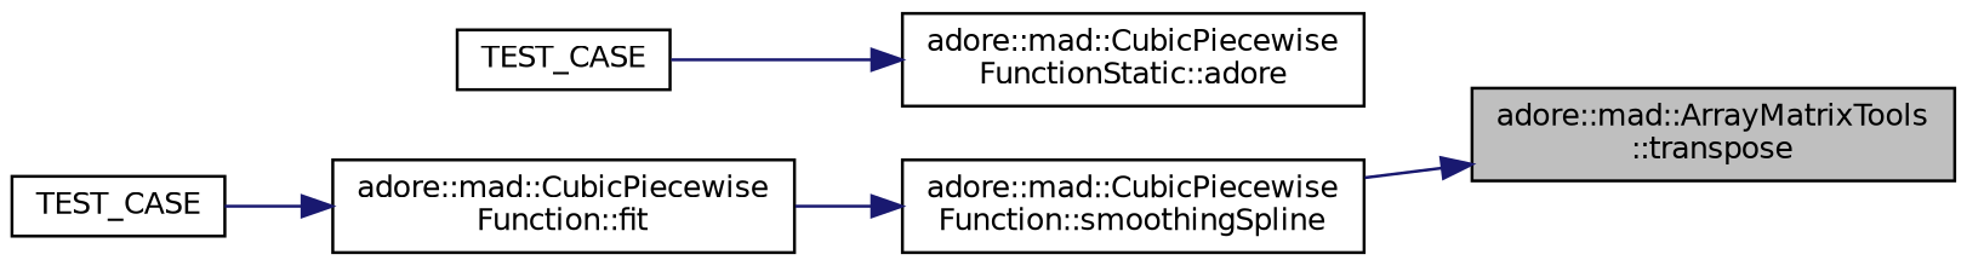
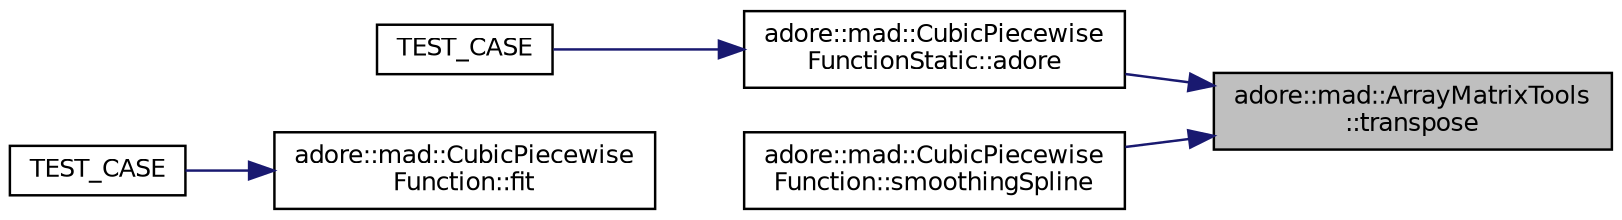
  digraph {
    rankdir=RL
    node [color=black fillcolor=white fontname=Helvetica fontsize=10 shape=record style=filled]
    edge [color=midnightblue dir=back fontname=Helvetica fontsize=10 labelfontname=Helvetica labelfontsize=10 style=solid]
    n1 [fillcolor=grey75 fontcolor=black height=0.2 label="adore::mad::ArrayMatrixTools\l::transpose" width=0.4]
    n2 [height=0.2 label="adore::mad::CubicPiecewise\lFunctionStatic::adore" width=0.4]
    n3 [height=0.2 label="adore::mad::CubicPiecewise\lFunction::smoothingSpline" width=0.4]
    n4 [height=0.2 label=TEST_CASE width=0.4]
    n5 [height=0.2 label="adore::mad::CubicPiecewise\lFunction::fit" width=0.4]
    n6 [height=0.2 label=TEST_CASE width=0.4]
+   n1 -> n2
    n1 -> n3
    n2 -> n4
-   n3 -> n5
    n5 -> n6
  }
